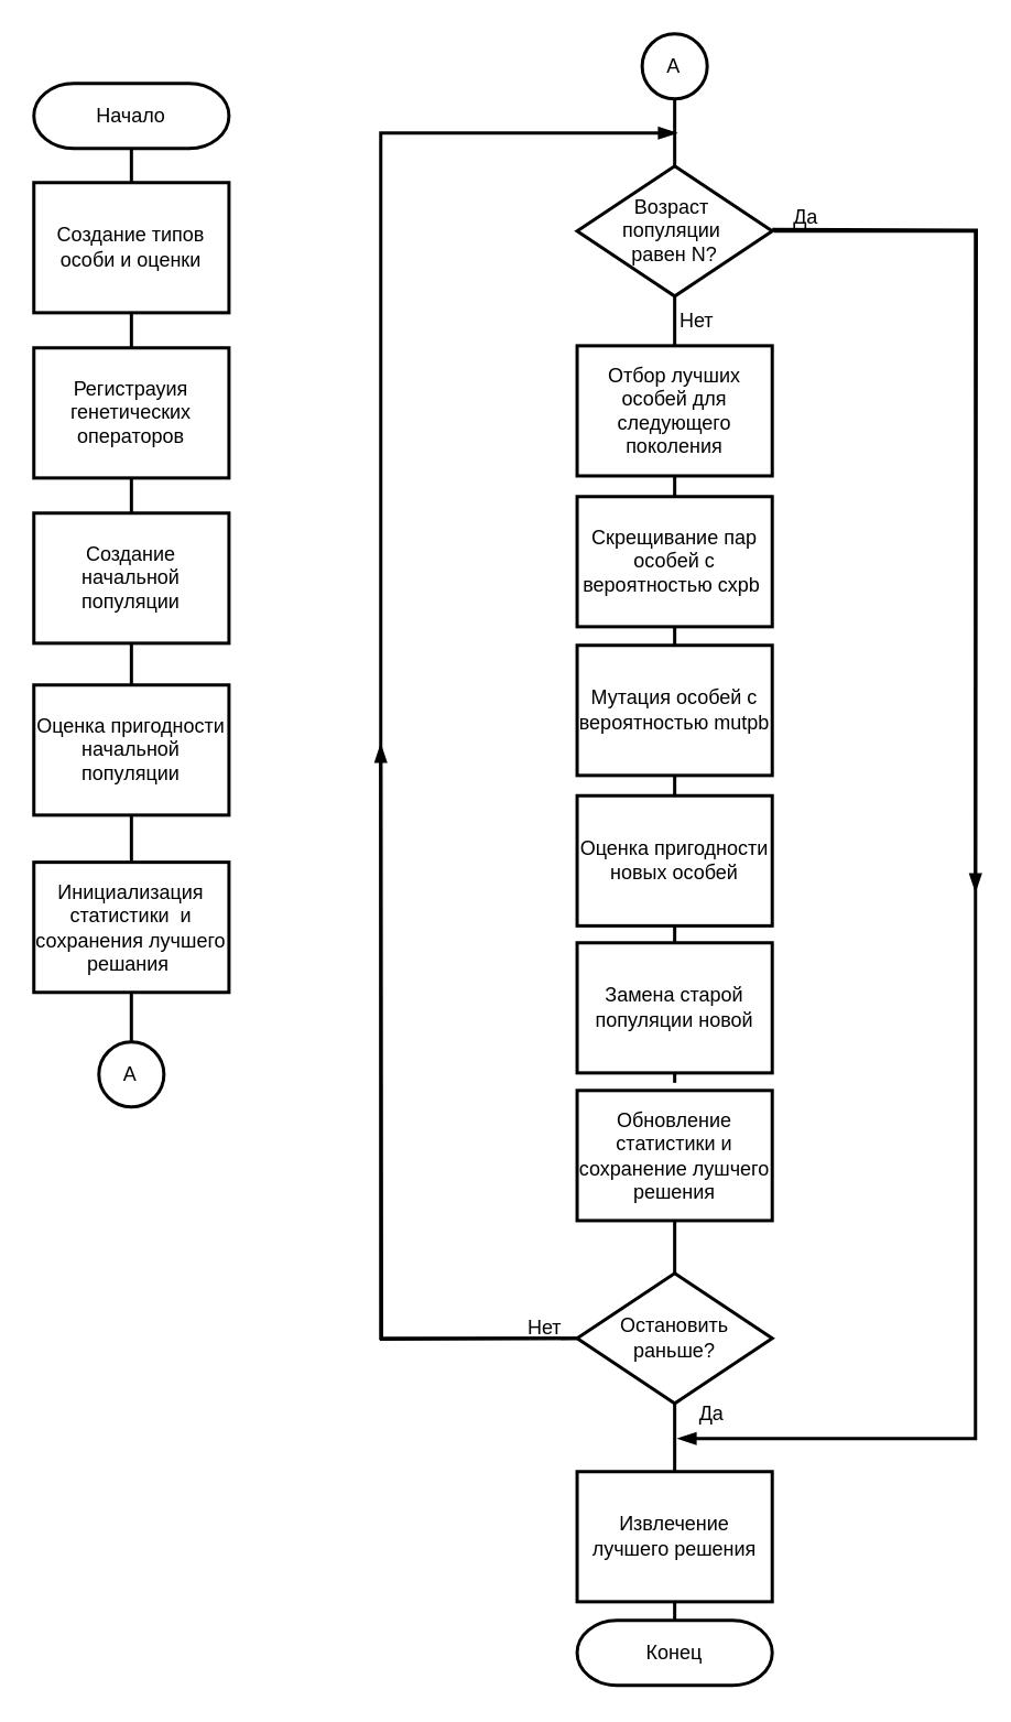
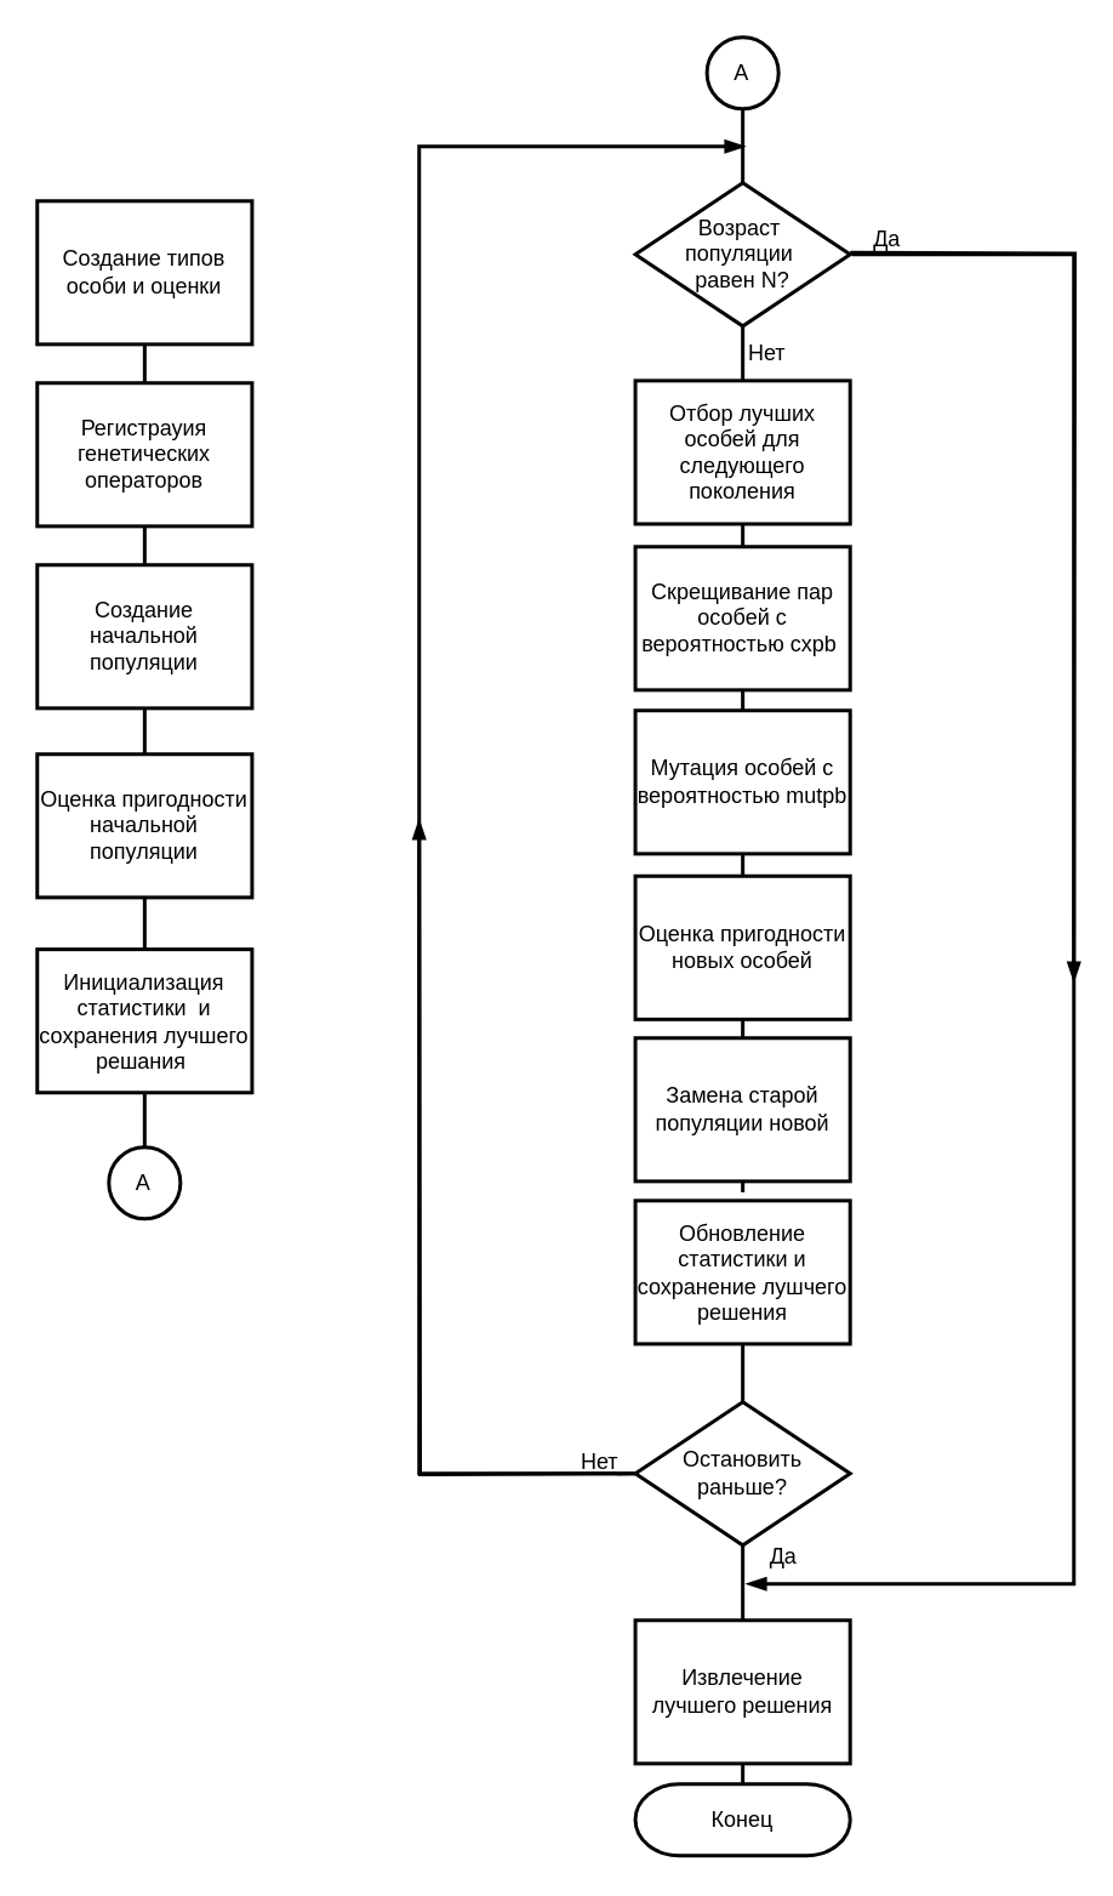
  <mxCell id="0" />
  <mxCell id="1" parent="0" />
- <mxCell id="2" style="edgeStyle=none;html=1;exitX=0.5;exitY=1;exitDx=0;exitDy=0;exitPerimeter=0;entryX=0.5;entryY=0;entryDx=0;entryDy=0;endArrow=none;endFill=0;strokeWidth=2;" parent="1" source="3" target="6" edge="1"><mxGeometry relative="1" as="geometry" /></mxCell>
- <mxCell id="3" value="&lt;div&gt;Начало&lt;/div&gt;" style="strokeWidth=2;html=1;shape=stencil(xVXBboMwDP0ajkxAtK49Tqw79rJJO7vUpVFDgpysdH+/0IBaoDCayyQO+Bne83NsJWCpPkCJQRJJKDBgb0GSfCIVXIJRZAObOTh4EbmwcuFq6ULQJWbGYScgDluBLqMNqSNWfGcaBi4PSNzUWbYOolf7Tf2wNFNSWhKupO5kbvKWDLi0/0ZnRxY9PTuZnyZ2UWkVCjRIHfRqbuOAIHn3VornKX14KHUdtbp/KX09rhT7Ka19uhf3xeKZHdx4GLsjt1zNPDAvuZb9cXdezRzIzXY3IsdSi4wtIEu3kB1zUt9yd7fIEurlHiTadKFOeK2+P99T/lsGweUNw8vycQagzL5QrwZqKFgTn0M4cx2SMlC3ocMvgHIMLU+4F5B3UrpCLG/g5uzvl7vwcNzr2TyKf7Tsc8aZUBonNsHigzm7oCPDydK9IpyY2j0Xwt1OYwsxILig7q68AL8=);whiteSpace=wrap;aspect=fixed;" parent="1" vertex="1"><mxGeometry x="20" width="118.11" height="39.37" as="geometry" y="50" /></mxCell>
  <mxCell id="4" value="&lt;div&gt;Конец&lt;/div&gt;" style="strokeWidth=2;html=1;shape=stencil(xVXBboMwDP0ajkxAtK49Tqw79rJJO7vUpVFDgpysdH+/0IBaoDCayyQO+Bne83NsJWCpPkCJQRJJKDBgb0GSfCIVXIJRZAObOTh4EbmwcuFq6ULQJWbGYScgDluBLqMNqSNWfGcaBi4PSNzUWbYOolf7Tf2wNFNSWhKupO5kbvKWDLi0/0ZnRxY9PTuZnyZ2UWkVCjRIHfRqbuOAIHn3VornKX14KHUdtbp/KX09rhT7Ka19uhf3xeKZHdx4GLsjt1zNPDAvuZb9cXdezRzIzXY3IsdSi4wtIEu3kB1zUt9yd7fIEurlHiTadKFOeK2+P99T/lsGweUNw8vycQagzL5QrwZqKFgTn0M4cx2SMlC3ocMvgHIMLU+4F5B3UrpCLG/g5uzvl7vwcNzr2TyKf7Tsc8aZUBonNsHigzm7oCPDydK9IpyY2j0Xwt1OYwsxILig7q68AL8=);whiteSpace=wrap;aspect=fixed;" parent="1" vertex="1"><mxGeometry x="348.87" y="980" width="118.11" height="39.37" as="geometry" /></mxCell>
  <mxCell id="5" style="edgeStyle=none;html=1;exitX=0.5;exitY=1;exitDx=0;exitDy=0;entryX=0.5;entryY=0;entryDx=0;entryDy=0;endArrow=none;endFill=0;strokeWidth=2;" parent="1" source="6" target="8" edge="1"><mxGeometry relative="1" as="geometry" /></mxCell>
  <mxCell id="6" value="Создание типов особи и оценки" style="rounded=0;whiteSpace=wrap;html=1;aspect=fixed;strokeWidth=2;" parent="1" vertex="1"><mxGeometry x="20" y="110" width="118.11" height="78.74" as="geometry" /></mxCell>
  <mxCell id="7" style="edgeStyle=none;html=1;exitX=0.5;exitY=1;exitDx=0;exitDy=0;entryX=0.5;entryY=0;entryDx=0;entryDy=0;endArrow=none;endFill=0;strokeWidth=2;" parent="1" source="8" target="10" edge="1"><mxGeometry relative="1" as="geometry" /></mxCell>
  <mxCell id="8" value="Регистрауия генетических операторов" style="rounded=0;whiteSpace=wrap;html=1;aspect=fixed;strokeWidth=2;" parent="1" vertex="1"><mxGeometry x="20" y="210" width="118.11" height="78.74" as="geometry" /></mxCell>
  <mxCell id="9" style="edgeStyle=none;html=1;exitX=0.5;exitY=1;exitDx=0;exitDy=0;entryX=0.5;entryY=0;entryDx=0;entryDy=0;endArrow=none;endFill=0;strokeWidth=2;" parent="1" source="10" target="13" edge="1"><mxGeometry relative="1" as="geometry" /></mxCell>
  <mxCell id="10" value="Создание начальной популяции" style="rounded=0;whiteSpace=wrap;html=1;aspect=fixed;strokeWidth=2;" parent="1" vertex="1"><mxGeometry x="20" y="310" width="118.11" height="78.74" as="geometry" /></mxCell>
  <mxCell id="11" style="edgeStyle=none;html=1;exitX=0.5;exitY=1;exitDx=0;exitDy=0;endArrow=none;endFill=0;strokeWidth=2;entryX=0.5;entryY=0;entryDx=0;entryDy=0;" parent="1" source="43" target="41" edge="1"><mxGeometry relative="1" as="geometry"><mxPoint x="79.055" y="520" as="targetPoint" /></mxGeometry></mxCell>
  <mxCell id="12" style="edgeStyle=none;html=1;exitX=0.5;exitY=1;exitDx=0;exitDy=0;endArrow=none;endFill=0;strokeWidth=2;" parent="1" source="13" target="43" edge="1"><mxGeometry relative="1" as="geometry" /></mxCell>
  <mxCell id="13" value="Оценка пригодности начальной популяции" style="rounded=0;whiteSpace=wrap;html=1;aspect=fixed;strokeWidth=2;" parent="1" vertex="1"><mxGeometry x="20" y="414" width="118.11" height="78.74" as="geometry" /></mxCell>
  <mxCell id="14" style="edgeStyle=orthogonalEdgeStyle;html=1;exitX=1;exitY=0.5;exitDx=0;exitDy=0;rounded=0;curved=0;endArrow=blockThin;endFill=1;strokeWidth=2;" parent="1" edge="1"><mxGeometry relative="1" as="geometry"><mxPoint x="410" y="870" as="targetPoint" /><Array as="points"><mxPoint x="590" y="139" /><mxPoint x="590" y="870" /></Array><mxPoint x="467.98" y="139.37" as="sourcePoint" /></mxGeometry></mxCell>
  <mxCell id="15" style="edgeStyle=none;html=1;exitX=0.5;exitY=1;exitDx=0;exitDy=0;entryX=0.5;entryY=0;entryDx=0;entryDy=0;endArrow=none;endFill=0;strokeWidth=2;" parent="1" source="17" target="19" edge="1"><mxGeometry relative="1" as="geometry" /></mxCell>
  <mxCell id="16" style="edgeStyle=orthogonalEdgeStyle;html=1;exitX=1;exitY=0.5;exitDx=0;exitDy=0;rounded=0;curved=0;endArrow=blockThin;endFill=1;strokeWidth=2;" edge="1" parent="1"><mxGeometry relative="1" as="geometry"><mxPoint x="590" y="539" as="targetPoint" /><mxPoint x="466.98" y="138.37" as="sourcePoint" /></mxGeometry></mxCell>
  <mxCell id="17" value="Возраст&amp;nbsp;&lt;div&gt;популяции&amp;nbsp;&lt;/div&gt;&lt;div&gt;равен N?&lt;/div&gt;" style="rhombus;whiteSpace=wrap;html=1;aspect=fixed;strokeWidth=2;" parent="1" vertex="1"><mxGeometry x="348.87" y="100" width="118.11" height="78.74" as="geometry" /></mxCell>
  <mxCell id="18" style="edgeStyle=none;html=1;exitX=0.5;exitY=1;exitDx=0;exitDy=0;entryX=0.5;entryY=0;entryDx=0;entryDy=0;endArrow=none;endFill=0;strokeWidth=2;" parent="1" source="19" target="21" edge="1"><mxGeometry relative="1" as="geometry" /></mxCell>
  <mxCell id="19" value="Отбор лучших особей для следующего поколения" style="rounded=0;whiteSpace=wrap;html=1;aspect=fixed;strokeWidth=2;" parent="1" vertex="1"><mxGeometry x="348.87" y="208.74" width="118.11" height="78.74" as="geometry" /></mxCell>
  <mxCell id="20" style="edgeStyle=none;html=1;exitX=0.5;exitY=1;exitDx=0;exitDy=0;entryX=0.5;entryY=0;entryDx=0;entryDy=0;endArrow=none;endFill=0;strokeWidth=2;" parent="1" source="21" target="23" edge="1"><mxGeometry relative="1" as="geometry" /></mxCell>
  <mxCell id="21" value="Скрещивание пар особей с вероятностью cxpb&amp;nbsp;" style="rounded=0;whiteSpace=wrap;html=1;aspect=fixed;strokeWidth=2;" parent="1" vertex="1"><mxGeometry x="348.87" y="300" width="118.11" height="78.74" as="geometry" /></mxCell>
  <mxCell id="22" style="edgeStyle=none;html=1;exitX=0.5;exitY=1;exitDx=0;exitDy=0;entryX=0.5;entryY=0;entryDx=0;entryDy=0;endArrow=none;endFill=0;strokeWidth=2;" parent="1" source="23" target="25" edge="1"><mxGeometry relative="1" as="geometry" /></mxCell>
  <mxCell id="23" value="Мутация особей с вероятностью mutpb" style="rounded=0;whiteSpace=wrap;html=1;aspect=fixed;strokeWidth=2;" parent="1" vertex="1"><mxGeometry x="348.87" y="390" width="118.11" height="78.74" as="geometry" /></mxCell>
  <mxCell id="24" style="edgeStyle=none;html=1;exitX=0.5;exitY=1;exitDx=0;exitDy=0;entryX=0.5;entryY=0;entryDx=0;entryDy=0;endArrow=none;endFill=0;strokeWidth=2;" parent="1" source="25" target="27" edge="1"><mxGeometry relative="1" as="geometry" /></mxCell>
  <mxCell id="25" value="Оценка пригодности новых особей" style="rounded=0;whiteSpace=wrap;html=1;aspect=fixed;strokeWidth=2;" parent="1" vertex="1"><mxGeometry x="348.87" y="481" width="118.11" height="78.74" as="geometry" /></mxCell>
  <mxCell id="26" style="edgeStyle=none;html=1;exitX=0.5;exitY=1;exitDx=0;exitDy=0;endArrow=none;endFill=0;strokeWidth=2;dashed=1;" parent="1" source="27" target="30" edge="1"><mxGeometry relative="1" as="geometry" /></mxCell>
  <mxCell id="27" value="Замена старой популяции новой" style="rounded=0;whiteSpace=wrap;html=1;aspect=fixed;strokeWidth=2;" parent="1" vertex="1"><mxGeometry x="348.87" y="570" width="118.11" height="78.74" as="geometry" /></mxCell>
  <mxCell id="28" style="edgeStyle=none;html=1;entryX=0.5;entryY=0;entryDx=0;entryDy=0;endArrow=none;endFill=0;strokeWidth=2;exitX=0.5;exitY=1;exitDx=0;exitDy=0;" parent="1" target="17" edge="1" source="42"><mxGeometry relative="1" as="geometry"><mxPoint x="408" y="80" as="sourcePoint" /></mxGeometry></mxCell>
  <mxCell id="29" style="edgeStyle=none;html=1;exitX=0.5;exitY=1;exitDx=0;exitDy=0;entryX=0.5;entryY=0;entryDx=0;entryDy=0;endArrow=none;endFill=0;strokeWidth=2;" parent="1" source="30" target="34" edge="1"><mxGeometry relative="1" as="geometry" /></mxCell>
  <mxCell id="30" value="Обновление статистики и сохранение лушчего решения" style="rounded=0;whiteSpace=wrap;html=1;aspect=fixed;strokeWidth=2;" parent="1" vertex="1"><mxGeometry x="348.87" y="659.37" width="118.11" height="78.74" as="geometry" /></mxCell>
  <mxCell id="31" style="edgeStyle=none;html=1;exitX=0.5;exitY=1;exitDx=0;exitDy=0;entryX=0.5;entryY=0;entryDx=0;entryDy=0;endArrow=none;endFill=0;strokeWidth=2;" parent="1" source="34" target="35" edge="1"><mxGeometry relative="1" as="geometry"><mxPoint x="428.87" y="1119.311" as="targetPoint" /></mxGeometry></mxCell>
  <mxCell id="32" style="edgeStyle=orthogonalEdgeStyle;html=1;exitX=0;exitY=0.5;exitDx=0;exitDy=0;rounded=0;strokeWidth=2;endArrow=blockThin;endFill=1;" parent="1" edge="1"><mxGeometry relative="1" as="geometry"><mxPoint x="409" y="80" as="targetPoint" /><Array as="points"><mxPoint x="230" y="809" /><mxPoint x="230" y="80" /><mxPoint x="350" y="80" /></Array><mxPoint x="349.87" y="809.37" as="sourcePoint" /></mxGeometry></mxCell>
  <mxCell id="33" style="edgeStyle=orthogonalEdgeStyle;html=1;exitX=0;exitY=0.5;exitDx=0;exitDy=0;rounded=0;strokeWidth=2;endArrow=blockThin;endFill=1;" edge="1" parent="1"><mxGeometry relative="1" as="geometry"><mxPoint x="230" y="450" as="targetPoint" /><mxPoint x="348.87" y="809.37" as="sourcePoint" /></mxGeometry></mxCell>
  <mxCell id="34" value="Остановить раньше?" style="rhombus;whiteSpace=wrap;html=1;aspect=fixed;strokeWidth=2;" parent="1" vertex="1"><mxGeometry x="348.87" y="770" width="118.11" height="78.74" as="geometry" /></mxCell>
  <mxCell id="35" value="Извлечение лучшего решения" style="rounded=0;whiteSpace=wrap;html=1;aspect=fixed;strokeWidth=2;" parent="1" vertex="1"><mxGeometry x="348.87" y="890" width="118.11" height="78.74" as="geometry" /></mxCell>
  <mxCell id="36" style="edgeStyle=none;html=1;exitX=0.5;exitY=1;exitDx=0;exitDy=0;entryX=0.5;entryY=0;entryDx=0;entryDy=0;entryPerimeter=0;endArrow=none;endFill=0;strokeWidth=2;" parent="1" source="35" target="4" edge="1"><mxGeometry relative="1" as="geometry" /></mxCell>
  <mxCell id="37" value="Нет" style="text;html=1;align=center;verticalAlign=middle;resizable=0;points=[];autosize=1;strokeColor=none;fillColor=none;strokeWidth=2;" parent="1" vertex="1"><mxGeometry x="308.87" y="787.74" width="40" height="30" as="geometry" /></mxCell>
  <mxCell id="38" value="Да" style="text;html=1;align=center;verticalAlign=middle;resizable=0;points=[];autosize=1;strokeColor=none;fillColor=none;strokeWidth=2;" parent="1" vertex="1"><mxGeometry x="410" y="840" width="40" height="30" as="geometry" /></mxCell>
  <mxCell id="39" value="Да" style="text;html=1;align=center;verticalAlign=middle;resizable=0;points=[];autosize=1;strokeColor=none;fillColor=none;strokeWidth=2;" parent="1" vertex="1"><mxGeometry x="466.98" y="116" width="40" height="30" as="geometry" /></mxCell>
  <mxCell id="40" value="Нет" style="text;html=1;align=center;verticalAlign=middle;resizable=0;points=[];autosize=1;strokeColor=none;fillColor=none;strokeWidth=2;" parent="1" vertex="1"><mxGeometry x="401" y="178.74" width="40" height="30" as="geometry" /></mxCell>
  <mxCell id="41" value="А" style="ellipse;whiteSpace=wrap;html=1;aspect=fixed;strokeWidth=2;" parent="1" vertex="1"><mxGeometry x="59.37" y="630" width="39.37" height="39.37" as="geometry" /></mxCell>
  <mxCell id="42" value="А" style="ellipse;whiteSpace=wrap;html=1;aspect=fixed;strokeWidth=2;" parent="1" vertex="1"><mxGeometry x="388.24" y="20" width="39.37" height="39.37" as="geometry" /></mxCell>
  <mxCell id="43" value="Инициализация статистики&amp;nbsp; и сохранения лучшего решания&amp;nbsp;" style="rounded=0;whiteSpace=wrap;html=1;aspect=fixed;strokeWidth=2;" parent="1" vertex="1"><mxGeometry x="20" y="521.26" width="118.11" height="78.74" as="geometry" /></mxCell>
